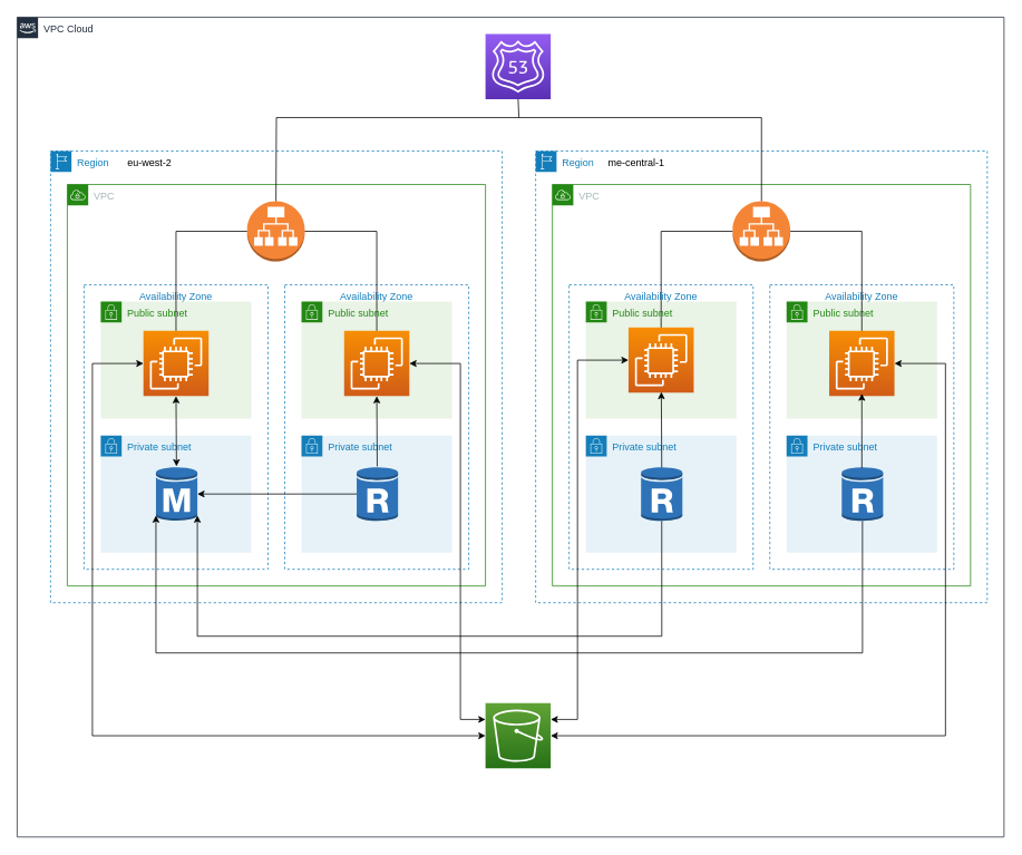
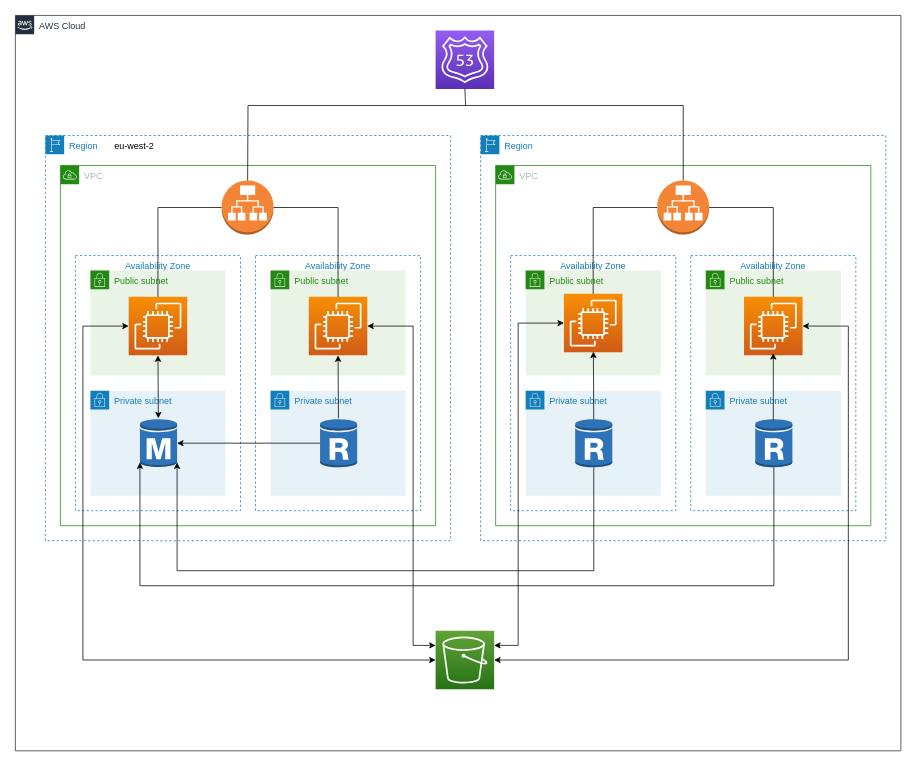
  <mxCell id="0" />
  <mxCell id="1" parent="0" />
  <mxCell id="2" value="" style="sketch=0;points=[[0,0,0],[0.25,0,0],[0.5,0,0],[0.75,0,0],[1,0,0],[0,1,0],[0.25,1,0],[0.5,1,0],[0.75,1,0],[1,1,0],[0,0.25,0],[0,0.5,0],[0,0.75,0],[1,0.25,0],[1,0.5,0],[1,0.75,0]];outlineConnect=0;fontColor=#232F3E;gradientColor=#945DF2;gradientDirection=north;fillColor=#5A30B5;strokeColor=#ffffff;dashed=0;verticalLabelPosition=bottom;verticalAlign=top;align=center;html=1;fontSize=12;fontStyle=0;aspect=fixed;shape=mxgraph.aws4.resourceIcon;resIcon=mxgraph.aws4.route_53;" parent="1" vertex="1"><mxGeometry x="580" y="40" width="78" height="78" as="geometry" /></mxCell>
  <mxCell id="3" value="Region" style="points=[[0,0],[0.25,0],[0.5,0],[0.75,0],[1,0],[1,0.25],[1,0.5],[1,0.75],[1,1],[0.75,1],[0.5,1],[0.25,1],[0,1],[0,0.75],[0,0.5],[0,0.25]];outlineConnect=0;gradientColor=none;html=1;whiteSpace=wrap;fontSize=12;fontStyle=0;container=1;pointerEvents=0;collapsible=0;recursiveResize=0;shape=mxgraph.aws4.group;grIcon=mxgraph.aws4.group_region;strokeColor=#147EBA;fillColor=none;verticalAlign=top;align=left;spacingLeft=30;fontColor=#147EBA;dashed=1;" parent="1" vertex="1"><mxGeometry x="60" y="180" width="540" height="540" as="geometry" /></mxCell>
  <mxCell id="4" value="VPC" style="points=[[0,0],[0.25,0],[0.5,0],[0.75,0],[1,0],[1,0.25],[1,0.5],[1,0.75],[1,1],[0.75,1],[0.5,1],[0.25,1],[0,1],[0,0.75],[0,0.5],[0,0.25]];outlineConnect=0;gradientColor=none;html=1;whiteSpace=wrap;fontSize=12;fontStyle=0;container=1;pointerEvents=0;collapsible=0;recursiveResize=0;shape=mxgraph.aws4.group;grIcon=mxgraph.aws4.group_vpc;strokeColor=#248814;fillColor=none;verticalAlign=top;align=left;spacingLeft=30;fontColor=#AAB7B8;dashed=0;" parent="3" vertex="1"><mxGeometry x="20" y="40" width="500" height="480" as="geometry" /></mxCell>
  <mxCell id="5" value="Availability Zone" style="fillColor=none;strokeColor=#147EBA;dashed=1;verticalAlign=top;fontStyle=0;fontColor=#147EBA;" parent="4" vertex="1"><mxGeometry x="20" y="120" width="220" height="340" as="geometry" /></mxCell>
  <mxCell id="6" value="Availability Zone" style="fillColor=none;strokeColor=#147EBA;dashed=1;verticalAlign=top;fontStyle=0;fontColor=#147EBA;" parent="4" vertex="1"><mxGeometry x="260" y="120" width="220" height="340" as="geometry" /></mxCell>
  <mxCell id="7" value="" style="outlineConnect=0;dashed=0;verticalLabelPosition=bottom;verticalAlign=top;align=center;html=1;shape=mxgraph.aws3.application_load_balancer;fillColor=#F58536;gradientColor=none;" parent="4" vertex="1"><mxGeometry x="215" y="20" width="69" height="72" as="geometry" /></mxCell>
  <mxCell id="8" value="Private subnet" style="points=[[0,0],[0.25,0],[0.5,0],[0.75,0],[1,0],[1,0.25],[1,0.5],[1,0.75],[1,1],[0.75,1],[0.5,1],[0.25,1],[0,1],[0,0.75],[0,0.5],[0,0.25]];outlineConnect=0;gradientColor=none;html=1;whiteSpace=wrap;fontSize=12;fontStyle=0;container=1;pointerEvents=0;collapsible=0;recursiveResize=0;shape=mxgraph.aws4.group;grIcon=mxgraph.aws4.group_security_group;grStroke=0;strokeColor=#147EBA;fillColor=#E6F2F8;verticalAlign=top;align=left;spacingLeft=30;fontColor=#147EBA;dashed=0;" parent="4" vertex="1"><mxGeometry x="40" y="300" width="180" height="140" as="geometry" /></mxCell>
  <mxCell id="9" value="" style="outlineConnect=0;dashed=0;verticalLabelPosition=bottom;verticalAlign=top;align=center;html=1;shape=mxgraph.aws3.rds_db_instance;fillColor=#2E73B8;gradientColor=none;" parent="8" vertex="1"><mxGeometry x="66" y="37" width="49.5" height="66" as="geometry" /></mxCell>
  <mxCell id="10" value="Private subnet" style="points=[[0,0],[0.25,0],[0.5,0],[0.75,0],[1,0],[1,0.25],[1,0.5],[1,0.75],[1,1],[0.75,1],[0.5,1],[0.25,1],[0,1],[0,0.75],[0,0.5],[0,0.25]];outlineConnect=0;gradientColor=none;html=1;whiteSpace=wrap;fontSize=12;fontStyle=0;container=1;pointerEvents=0;collapsible=0;recursiveResize=0;shape=mxgraph.aws4.group;grIcon=mxgraph.aws4.group_security_group;grStroke=0;strokeColor=#147EBA;fillColor=#E6F2F8;verticalAlign=top;align=left;spacingLeft=30;fontColor=#147EBA;dashed=0;" parent="4" vertex="1"><mxGeometry x="280" y="300" width="180" height="140" as="geometry" /></mxCell>
  <mxCell id="11" value="" style="outlineConnect=0;dashed=0;verticalLabelPosition=bottom;verticalAlign=top;align=center;html=1;shape=mxgraph.aws3.rds_db_instance_read_replica;fillColor=#2E73B8;gradientColor=none;" parent="10" vertex="1"><mxGeometry x="66" y="37" width="49.5" height="66" as="geometry" /></mxCell>
  <mxCell id="12" value="Public subnet" style="points=[[0,0],[0.25,0],[0.5,0],[0.75,0],[1,0],[1,0.25],[1,0.5],[1,0.75],[1,1],[0.75,1],[0.5,1],[0.25,1],[0,1],[0,0.75],[0,0.5],[0,0.25]];outlineConnect=0;gradientColor=none;html=1;whiteSpace=wrap;fontSize=12;fontStyle=0;container=1;pointerEvents=0;collapsible=0;recursiveResize=0;shape=mxgraph.aws4.group;grIcon=mxgraph.aws4.group_security_group;grStroke=0;strokeColor=#248814;fillColor=#E9F3E6;verticalAlign=top;align=left;spacingLeft=30;fontColor=#248814;dashed=0;" parent="4" vertex="1"><mxGeometry x="40" y="140" width="180" height="140" as="geometry" /></mxCell>
  <mxCell id="13" value="" style="sketch=0;points=[[0,0,0],[0.25,0,0],[0.5,0,0],[0.75,0,0],[1,0,0],[0,1,0],[0.25,1,0],[0.5,1,0],[0.75,1,0],[1,1,0],[0,0.25,0],[0,0.5,0],[0,0.75,0],[1,0.25,0],[1,0.5,0],[1,0.75,0]];outlineConnect=0;fontColor=#232F3E;gradientColor=#F78E04;gradientDirection=north;fillColor=#D05C17;strokeColor=#ffffff;dashed=0;verticalLabelPosition=bottom;verticalAlign=top;align=center;html=1;fontSize=12;fontStyle=0;aspect=fixed;shape=mxgraph.aws4.resourceIcon;resIcon=mxgraph.aws4.ec2;" parent="12" vertex="1"><mxGeometry x="51" y="35" width="78" height="78" as="geometry" /></mxCell>
  <mxCell id="14" value="Public subnet" style="points=[[0,0],[0.25,0],[0.5,0],[0.75,0],[1,0],[1,0.25],[1,0.5],[1,0.75],[1,1],[0.75,1],[0.5,1],[0.25,1],[0,1],[0,0.75],[0,0.5],[0,0.25]];outlineConnect=0;gradientColor=none;html=1;whiteSpace=wrap;fontSize=12;fontStyle=0;container=1;pointerEvents=0;collapsible=0;recursiveResize=0;shape=mxgraph.aws4.group;grIcon=mxgraph.aws4.group_security_group;grStroke=0;strokeColor=#248814;fillColor=#E9F3E6;verticalAlign=top;align=left;spacingLeft=30;fontColor=#248814;dashed=0;" parent="4" vertex="1"><mxGeometry x="280" y="140" width="180" height="140" as="geometry" /></mxCell>
  <mxCell id="15" value="" style="sketch=0;points=[[0,0,0],[0.25,0,0],[0.5,0,0],[0.75,0,0],[1,0,0],[0,1,0],[0.25,1,0],[0.5,1,0],[0.75,1,0],[1,1,0],[0,0.25,0],[0,0.5,0],[0,0.75,0],[1,0.25,0],[1,0.5,0],[1,0.75,0]];outlineConnect=0;fontColor=#232F3E;gradientColor=#F78E04;gradientDirection=north;fillColor=#D05C17;strokeColor=#ffffff;dashed=0;verticalLabelPosition=bottom;verticalAlign=top;align=center;html=1;fontSize=12;fontStyle=0;aspect=fixed;shape=mxgraph.aws4.resourceIcon;resIcon=mxgraph.aws4.ec2;" parent="14" vertex="1"><mxGeometry x="51" y="35" width="78" height="78" as="geometry" /></mxCell>
  <mxCell id="16" value="" style="endArrow=classic;startArrow=classic;html=1;rounded=0;entryX=0.5;entryY=1;entryDx=0;entryDy=0;entryPerimeter=0;" edge="1" parent="4" source="9" target="13"><mxGeometry width="50" height="50" relative="1" as="geometry"><mxPoint x="105" y="315" as="sourcePoint" /><mxPoint x="155" y="265" as="targetPoint" /></mxGeometry></mxCell>
  <mxCell id="17" value="" style="endArrow=classic;html=1;rounded=0;entryX=0.5;entryY=1;entryDx=0;entryDy=0;entryPerimeter=0;" edge="1" parent="4" source="11" target="15"><mxGeometry width="50" height="50" relative="1" as="geometry"><mxPoint x="350" y="320" as="sourcePoint" /><mxPoint x="400" y="270" as="targetPoint" /></mxGeometry></mxCell>
  <mxCell id="18" value="" style="endArrow=none;html=1;rounded=0;edgeStyle=orthogonalEdgeStyle;entryX=0;entryY=0.5;entryDx=0;entryDy=0;entryPerimeter=0;exitX=0.5;exitY=0;exitDx=0;exitDy=0;exitPerimeter=0;" edge="1" parent="4" source="13" target="7"><mxGeometry width="50" height="50" relative="1" as="geometry"><mxPoint x="120" y="90" as="sourcePoint" /><mxPoint x="170" y="40" as="targetPoint" /></mxGeometry></mxCell>
  <mxCell id="19" value="" style="endArrow=none;html=1;rounded=0;edgeStyle=orthogonalEdgeStyle;exitX=0.5;exitY=0;exitDx=0;exitDy=0;exitPerimeter=0;entryX=1;entryY=0.5;entryDx=0;entryDy=0;entryPerimeter=0;" edge="1" parent="4" source="15" target="7"><mxGeometry width="50" height="50" relative="1" as="geometry"><mxPoint x="375" y="85" as="sourcePoint" /><mxPoint x="420" y="35" as="targetPoint" /></mxGeometry></mxCell>
  <mxCell id="20" value="" style="endArrow=classic;html=1;rounded=0;entryX=1;entryY=0.5;entryDx=0;entryDy=0;entryPerimeter=0;" edge="1" parent="4" source="11" target="9"><mxGeometry width="50" height="50" relative="1" as="geometry"><mxPoint x="315" y="575" as="sourcePoint" /><mxPoint x="365" y="525" as="targetPoint" /></mxGeometry></mxCell>
  <mxCell id="21" value="eu-west-2" style="text;html=1;resizable=0;autosize=1;align=center;verticalAlign=middle;points=[];fillColor=none;strokeColor=none;rounded=0;" vertex="1" parent="3"><mxGeometry x="80" width="75" height="30" as="geometry" /></mxCell>
  <mxCell id="22" value="Region" style="points=[[0,0],[0.25,0],[0.5,0],[0.75,0],[1,0],[1,0.25],[1,0.5],[1,0.75],[1,1],[0.75,1],[0.5,1],[0.25,1],[0,1],[0,0.75],[0,0.5],[0,0.25]];outlineConnect=0;gradientColor=none;html=1;whiteSpace=wrap;fontSize=12;fontStyle=0;container=1;pointerEvents=0;collapsible=0;recursiveResize=0;shape=mxgraph.aws4.group;grIcon=mxgraph.aws4.group_region;strokeColor=#147EBA;fillColor=none;verticalAlign=top;align=left;spacingLeft=30;fontColor=#147EBA;dashed=1;" parent="1" vertex="1"><mxGeometry x="640" y="180" width="540" height="540" as="geometry" /></mxCell>
  <mxCell id="23" value="VPC" style="points=[[0,0],[0.25,0],[0.5,0],[0.75,0],[1,0],[1,0.25],[1,0.5],[1,0.75],[1,1],[0.75,1],[0.5,1],[0.25,1],[0,1],[0,0.75],[0,0.5],[0,0.25]];outlineConnect=0;gradientColor=none;html=1;whiteSpace=wrap;fontSize=12;fontStyle=0;container=1;pointerEvents=0;collapsible=0;recursiveResize=0;shape=mxgraph.aws4.group;grIcon=mxgraph.aws4.group_vpc;strokeColor=#248814;fillColor=none;verticalAlign=top;align=left;spacingLeft=30;fontColor=#AAB7B8;dashed=0;" parent="22" vertex="1"><mxGeometry x="20" y="40" width="500" height="480" as="geometry" /></mxCell>
  <mxCell id="24" value="Availability Zone" style="fillColor=none;strokeColor=#147EBA;dashed=1;verticalAlign=top;fontStyle=0;fontColor=#147EBA;" parent="23" vertex="1"><mxGeometry x="20" y="120" width="220" height="340" as="geometry" /></mxCell>
  <mxCell id="25" value="Availability Zone" style="fillColor=none;strokeColor=#147EBA;dashed=1;verticalAlign=top;fontStyle=0;fontColor=#147EBA;" parent="23" vertex="1"><mxGeometry x="260" y="120" width="220" height="340" as="geometry" /></mxCell>
  <mxCell id="26" value="" style="outlineConnect=0;dashed=0;verticalLabelPosition=bottom;verticalAlign=top;align=center;html=1;shape=mxgraph.aws3.application_load_balancer;fillColor=#F58536;gradientColor=none;" parent="23" vertex="1"><mxGeometry x="215.5" y="20" width="69" height="72" as="geometry" /></mxCell>
  <mxCell id="27" value="Private subnet" style="points=[[0,0],[0.25,0],[0.5,0],[0.75,0],[1,0],[1,0.25],[1,0.5],[1,0.75],[1,1],[0.75,1],[0.5,1],[0.25,1],[0,1],[0,0.75],[0,0.5],[0,0.25]];outlineConnect=0;gradientColor=none;html=1;whiteSpace=wrap;fontSize=12;fontStyle=0;container=1;pointerEvents=0;collapsible=0;recursiveResize=0;shape=mxgraph.aws4.group;grIcon=mxgraph.aws4.group_security_group;grStroke=0;strokeColor=#147EBA;fillColor=#E6F2F8;verticalAlign=top;align=left;spacingLeft=30;fontColor=#147EBA;dashed=0;" parent="23" vertex="1"><mxGeometry x="40" y="300" width="180" height="140" as="geometry" /></mxCell>
  <mxCell id="28" value="" style="outlineConnect=0;dashed=0;verticalLabelPosition=bottom;verticalAlign=top;align=center;html=1;shape=mxgraph.aws3.rds_db_instance_read_replica;fillColor=#2E73B8;gradientColor=none;" parent="27" vertex="1"><mxGeometry x="66" y="37" width="49.5" height="66" as="geometry" /></mxCell>
  <mxCell id="29" value="Private subnet" style="points=[[0,0],[0.25,0],[0.5,0],[0.75,0],[1,0],[1,0.25],[1,0.5],[1,0.75],[1,1],[0.75,1],[0.5,1],[0.25,1],[0,1],[0,0.75],[0,0.5],[0,0.25]];outlineConnect=0;gradientColor=none;html=1;whiteSpace=wrap;fontSize=12;fontStyle=0;container=1;pointerEvents=0;collapsible=0;recursiveResize=0;shape=mxgraph.aws4.group;grIcon=mxgraph.aws4.group_security_group;grStroke=0;strokeColor=#147EBA;fillColor=#E6F2F8;verticalAlign=top;align=left;spacingLeft=30;fontColor=#147EBA;dashed=0;" parent="23" vertex="1"><mxGeometry x="280" y="300" width="180" height="140" as="geometry" /></mxCell>
  <mxCell id="30" value="" style="outlineConnect=0;dashed=0;verticalLabelPosition=bottom;verticalAlign=top;align=center;html=1;shape=mxgraph.aws3.rds_db_instance_read_replica;fillColor=#2E73B8;gradientColor=none;" parent="29" vertex="1"><mxGeometry x="66" y="37" width="49.5" height="66" as="geometry" /></mxCell>
  <mxCell id="31" value="Public subnet" style="points=[[0,0],[0.25,0],[0.5,0],[0.75,0],[1,0],[1,0.25],[1,0.5],[1,0.75],[1,1],[0.75,1],[0.5,1],[0.25,1],[0,1],[0,0.75],[0,0.5],[0,0.25]];outlineConnect=0;gradientColor=none;html=1;whiteSpace=wrap;fontSize=12;fontStyle=0;container=1;pointerEvents=0;collapsible=0;recursiveResize=0;shape=mxgraph.aws4.group;grIcon=mxgraph.aws4.group_security_group;grStroke=0;strokeColor=#248814;fillColor=#E9F3E6;verticalAlign=top;align=left;spacingLeft=30;fontColor=#248814;dashed=0;" parent="23" vertex="1"><mxGeometry x="40" y="140" width="180" height="140" as="geometry" /></mxCell>
  <mxCell id="32" value="" style="sketch=0;points=[[0,0,0],[0.25,0,0],[0.5,0,0],[0.75,0,0],[1,0,0],[0,1,0],[0.25,1,0],[0.5,1,0],[0.75,1,0],[1,1,0],[0,0.25,0],[0,0.5,0],[0,0.75,0],[1,0.25,0],[1,0.5,0],[1,0.75,0]];outlineConnect=0;fontColor=#232F3E;gradientColor=#F78E04;gradientDirection=north;fillColor=#D05C17;strokeColor=#ffffff;dashed=0;verticalLabelPosition=bottom;verticalAlign=top;align=center;html=1;fontSize=12;fontStyle=0;aspect=fixed;shape=mxgraph.aws4.resourceIcon;resIcon=mxgraph.aws4.ec2;" parent="31" vertex="1"><mxGeometry x="51" y="31" width="78" height="78" as="geometry" /></mxCell>
  <mxCell id="33" value="" style="endArrow=classic;html=1;rounded=0;entryX=0.5;entryY=1;entryDx=0;entryDy=0;entryPerimeter=0;exitX=0.5;exitY=0.02;exitDx=0;exitDy=0;exitPerimeter=0;" edge="1" parent="31" source="28"><mxGeometry width="50" height="50" relative="1" as="geometry"><mxPoint x="90.788" y="192" as="sourcePoint" /><mxPoint x="90.25" y="108" as="targetPoint" /></mxGeometry></mxCell>
  <mxCell id="34" value="Public subnet" style="points=[[0,0],[0.25,0],[0.5,0],[0.75,0],[1,0],[1,0.25],[1,0.5],[1,0.75],[1,1],[0.75,1],[0.5,1],[0.25,1],[0,1],[0,0.75],[0,0.5],[0,0.25]];outlineConnect=0;gradientColor=none;html=1;whiteSpace=wrap;fontSize=12;fontStyle=0;container=1;pointerEvents=0;collapsible=0;recursiveResize=0;shape=mxgraph.aws4.group;grIcon=mxgraph.aws4.group_security_group;grStroke=0;strokeColor=#248814;fillColor=#E9F3E6;verticalAlign=top;align=left;spacingLeft=30;fontColor=#248814;dashed=0;" parent="23" vertex="1"><mxGeometry x="280" y="140" width="180" height="140" as="geometry" /></mxCell>
  <mxCell id="35" value="" style="sketch=0;points=[[0,0,0],[0.25,0,0],[0.5,0,0],[0.75,0,0],[1,0,0],[0,1,0],[0.25,1,0],[0.5,1,0],[0.75,1,0],[1,1,0],[0,0.25,0],[0,0.5,0],[0,0.75,0],[1,0.25,0],[1,0.5,0],[1,0.75,0]];outlineConnect=0;fontColor=#232F3E;gradientColor=#F78E04;gradientDirection=north;fillColor=#D05C17;strokeColor=#ffffff;dashed=0;verticalLabelPosition=bottom;verticalAlign=top;align=center;html=1;fontSize=12;fontStyle=0;aspect=fixed;shape=mxgraph.aws4.resourceIcon;resIcon=mxgraph.aws4.ec2;" parent="34" vertex="1"><mxGeometry x="51" y="35" width="78" height="78" as="geometry" /></mxCell>
  <mxCell id="36" value="" style="endArrow=classic;html=1;rounded=0;" edge="1" parent="23"><mxGeometry width="50" height="50" relative="1" as="geometry"><mxPoint x="370.038" y="339" as="sourcePoint" /><mxPoint x="370" y="250" as="targetPoint" /></mxGeometry></mxCell>
  <mxCell id="37" value="" style="endArrow=none;html=1;rounded=0;edgeStyle=orthogonalEdgeStyle;exitX=0.5;exitY=0;exitDx=0;exitDy=0;exitPerimeter=0;entryX=0;entryY=0.5;entryDx=0;entryDy=0;entryPerimeter=0;" edge="1" parent="23" source="32" target="26"><mxGeometry width="50" height="50" relative="1" as="geometry"><mxPoint x="130" y="-110" as="sourcePoint" /><mxPoint x="180" y="-160" as="targetPoint" /></mxGeometry></mxCell>
  <mxCell id="38" value="" style="endArrow=none;html=1;rounded=0;edgeStyle=orthogonalEdgeStyle;entryX=0.5;entryY=0;entryDx=0;entryDy=0;entryPerimeter=0;" edge="1" parent="23" source="26" target="35"><mxGeometry width="50" height="50" relative="1" as="geometry"><mxPoint x="325" y="-80" as="sourcePoint" /><mxPoint x="375" y="-130" as="targetPoint" /></mxGeometry></mxCell>
- <mxCell id="39" value="me-central-1" style="text;html=1;resizable=0;autosize=1;align=center;verticalAlign=middle;points=[];fillColor=none;strokeColor=none;rounded=0;" vertex="1" parent="22"><mxGeometry x="75" width="90" height="30" as="geometry" /></mxCell>
  <mxCell id="40" value="" style="endArrow=none;html=1;rounded=0;" edge="1" parent="1"><mxGeometry width="50" height="50" relative="1" as="geometry"><mxPoint x="330" y="140" as="sourcePoint" /><mxPoint x="910" y="140" as="targetPoint" /></mxGeometry></mxCell>
  <mxCell id="41" value="" style="endArrow=none;html=1;rounded=0;exitX=0.5;exitY=0;exitDx=0;exitDy=0;exitPerimeter=0;" edge="1" parent="1" source="7"><mxGeometry width="50" height="50" relative="1" as="geometry"><mxPoint x="350" y="110" as="sourcePoint" /><mxPoint x="330" y="140" as="targetPoint" /></mxGeometry></mxCell>
  <mxCell id="42" value="" style="endArrow=none;html=1;rounded=0;exitX=0.5;exitY=0;exitDx=0;exitDy=0;exitPerimeter=0;" edge="1" parent="1" source="26"><mxGeometry width="50" height="50" relative="1" as="geometry"><mxPoint x="940" y="140" as="sourcePoint" /><mxPoint x="910" y="140" as="targetPoint" /></mxGeometry></mxCell>
  <mxCell id="43" value="" style="endArrow=none;html=1;rounded=0;entryX=0.5;entryY=1;entryDx=0;entryDy=0;entryPerimeter=0;" edge="1" parent="1" target="2"><mxGeometry width="50" height="50" relative="1" as="geometry"><mxPoint x="620" y="140" as="sourcePoint" /><mxPoint x="275" y="65" as="targetPoint" /></mxGeometry></mxCell>
  <mxCell id="44" value="" style="endArrow=classic;html=1;rounded=0;exitX=0.5;exitY=0.99;exitDx=0;exitDy=0;exitPerimeter=0;edgeStyle=orthogonalEdgeStyle;entryX=1;entryY=0.89;entryDx=0;entryDy=0;entryPerimeter=0;" edge="1" parent="1" source="28" target="9"><mxGeometry width="50" height="50" relative="1" as="geometry"><mxPoint x="790" y="820" as="sourcePoint" /><mxPoint x="840" y="770" as="targetPoint" /><Array as="points"><mxPoint x="791" y="760" /><mxPoint x="236" y="760" /></Array></mxGeometry></mxCell>
  <mxCell id="45" value="" style="endArrow=classic;html=1;rounded=0;exitX=0.5;exitY=0.99;exitDx=0;exitDy=0;exitPerimeter=0;edgeStyle=orthogonalEdgeStyle;entryX=0;entryY=0.89;entryDx=0;entryDy=0;entryPerimeter=0;" edge="1" parent="1" source="30" target="9"><mxGeometry width="50" height="50" relative="1" as="geometry"><mxPoint x="890" y="795" as="sourcePoint" /><mxPoint x="940" y="745" as="targetPoint" /><Array as="points"><mxPoint x="1031" y="780" /><mxPoint x="186" y="780" /></Array></mxGeometry></mxCell>
- <mxCell id="46" value="VPC Cloud" style="points=[[0,0],[0.25,0],[0.5,0],[0.75,0],[1,0],[1,0.25],[1,0.5],[1,0.75],[1,1],[0.75,1],[0.5,1],[0.25,1],[0,1],[0,0.75],[0,0.5],[0,0.25]];outlineConnect=0;gradientColor=none;html=1;whiteSpace=wrap;fontSize=12;fontStyle=0;container=1;pointerEvents=0;collapsible=0;recursiveResize=0;shape=mxgraph.aws4.group;grIcon=mxgraph.aws4.group_aws_cloud_alt;strokeColor=#232F3E;fillColor=none;verticalAlign=top;align=left;spacingLeft=30;fontColor=#232F3E;dashed=0;" vertex="1" parent="1"><mxGeometry width="1180" height="980" as="geometry" x="20" y="20" /></mxCell>
+ <mxCell id="46" value="AWS Cloud" style="points=[[0,0],[0.25,0],[0.5,0],[0.75,0],[1,0],[1,0.25],[1,0.5],[1,0.75],[1,1],[0.75,1],[0.5,1],[0.25,1],[0,1],[0,0.75],[0,0.5],[0,0.25]];outlineConnect=0;gradientColor=none;html=1;whiteSpace=wrap;fontSize=12;fontStyle=0;container=1;pointerEvents=0;collapsible=0;recursiveResize=0;shape=mxgraph.aws4.group;grIcon=mxgraph.aws4.group_aws_cloud_alt;strokeColor=#232F3E;fillColor=none;verticalAlign=top;align=left;spacingLeft=30;fontColor=#232F3E;dashed=0;" vertex="1" parent="1"><mxGeometry width="1180" height="980" as="geometry" x="20" y="20" /></mxCell>
  <mxCell id="47" value="" style="sketch=0;points=[[0,0,0],[0.25,0,0],[0.5,0,0],[0.75,0,0],[1,0,0],[0,1,0],[0.25,1,0],[0.5,1,0],[0.75,1,0],[1,1,0],[0,0.25,0],[0,0.5,0],[0,0.75,0],[1,0.25,0],[1,0.5,0],[1,0.75,0]];outlineConnect=0;fontColor=#232F3E;gradientColor=#60A337;gradientDirection=north;fillColor=#277116;strokeColor=#ffffff;dashed=0;verticalLabelPosition=bottom;verticalAlign=top;align=center;html=1;fontSize=12;fontStyle=0;aspect=fixed;shape=mxgraph.aws4.resourceIcon;resIcon=mxgraph.aws4.s3;" vertex="1" parent="46"><mxGeometry x="560" y="820" width="78" height="78" as="geometry" /></mxCell>
  <mxCell id="48" value="" style="endArrow=classic;startArrow=classic;html=1;rounded=0;edgeStyle=orthogonalEdgeStyle;entryX=0;entryY=0.5;entryDx=0;entryDy=0;entryPerimeter=0;exitX=0;exitY=0.5;exitDx=0;exitDy=0;exitPerimeter=0;" edge="1" parent="1" source="47" target="13"><mxGeometry width="50" height="50" relative="1" as="geometry"><mxPoint x="65" y="875" as="sourcePoint" /><mxPoint x="115" y="825" as="targetPoint" /><Array as="points"><mxPoint x="110" y="879" /><mxPoint x="110" y="434" /></Array></mxGeometry></mxCell>
  <mxCell id="49" value="" style="endArrow=classic;startArrow=classic;html=1;rounded=0;edgeStyle=orthogonalEdgeStyle;exitX=1;exitY=0.5;exitDx=0;exitDy=0;exitPerimeter=0;entryX=1;entryY=0.5;entryDx=0;entryDy=0;entryPerimeter=0;" edge="1" parent="1" source="47" target="35"><mxGeometry width="50" height="50" relative="1" as="geometry"><mxPoint x="905" y="930" as="sourcePoint" /><mxPoint x="955" y="880" as="targetPoint" /><Array as="points"><mxPoint x="1130" y="879" /><mxPoint x="1130" y="434" /></Array></mxGeometry></mxCell>
  <mxCell id="50" value="" style="endArrow=classic;startArrow=classic;html=1;rounded=0;edgeStyle=orthogonalEdgeStyle;entryX=0;entryY=0.25;entryDx=0;entryDy=0;entryPerimeter=0;exitX=1;exitY=0.5;exitDx=0;exitDy=0;exitPerimeter=0;" edge="1" parent="1" source="15" target="47"><mxGeometry width="50" height="50" relative="1" as="geometry"><mxPoint x="375" y="975" as="sourcePoint" /><mxPoint x="425" y="925" as="targetPoint" /><Array as="points"><mxPoint x="550" y="434" /><mxPoint x="550" y="860" /></Array></mxGeometry></mxCell>
  <mxCell id="51" value="" style="endArrow=classic;startArrow=classic;html=1;rounded=0;edgeStyle=orthogonalEdgeStyle;entryX=1;entryY=0.25;entryDx=0;entryDy=0;entryPerimeter=0;exitX=0;exitY=0.5;exitDx=0;exitDy=0;exitPerimeter=0;" edge="1" parent="1" source="32" target="47"><mxGeometry width="50" height="50" relative="1" as="geometry"><mxPoint x="410" y="990" as="sourcePoint" /><mxPoint x="460" y="940" as="targetPoint" /><Array as="points"><mxPoint x="690" y="430" /><mxPoint x="690" y="860" /></Array></mxGeometry></mxCell>
